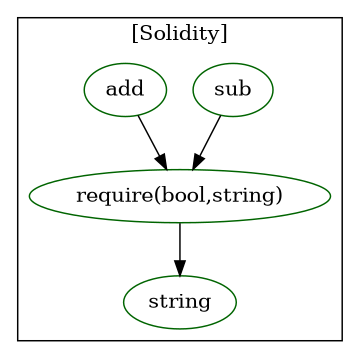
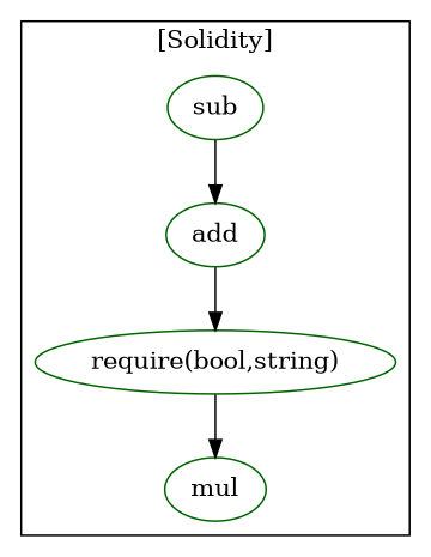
  strict digraph {
    node [color=darkgreen]
-   n1 [label=string]
+   n1 [label=mul]
    "require(bool,string)"
    n3 [label=sub]
    n4 [label=add]
    subgraph cluster_1 {
      label="[Solidity]"
      n1
      "require(bool,string)"
      n3
      n4
    }
    subgraph cluster_2 {
      label=SafeMathUniswap
    }
    "require(bool,string)" -> n1
-   n3 -> "require(bool,string)"
+   n3 -> n4
    n4 -> "require(bool,string)"
  }
